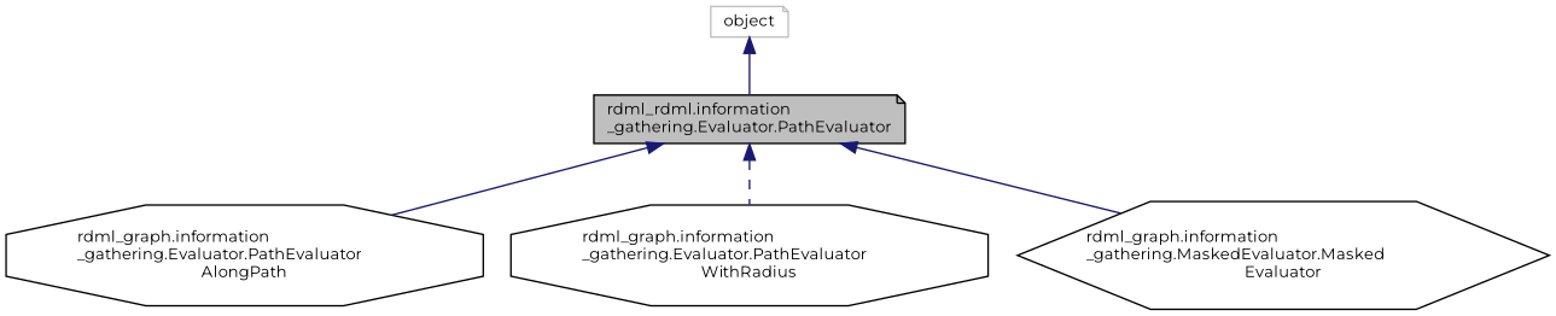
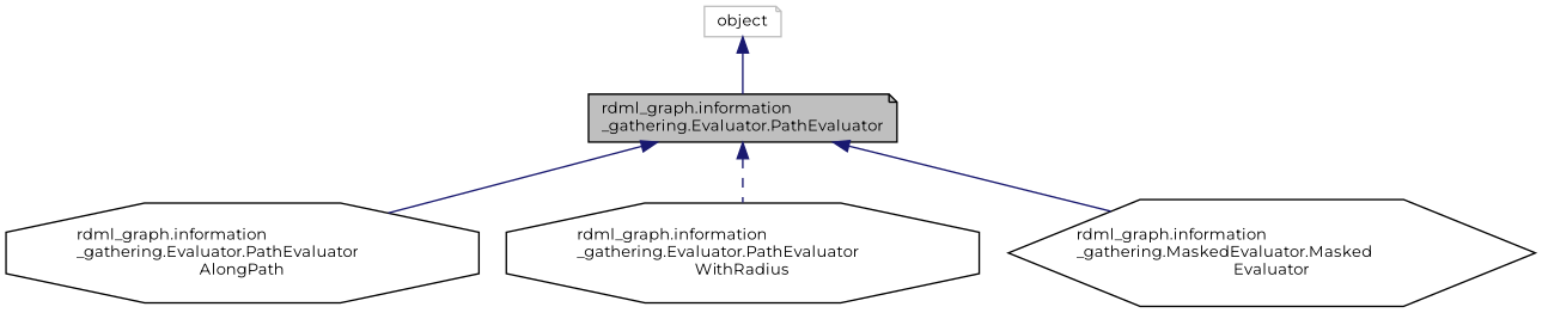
  digraph {
    rankdir=TB
    fontname=Montserrat
    node [color=black fillcolor=white fontname=Montserrat fontsize=10 shape=note style=filled]
    edge [color=midnightblue dir=back fontname=Montserrat fontsize=10 labelfontname=Helvetica labelfontsize=10 style=solid]
-   n1 [fillcolor=grey75 fontcolor=black height=0.2 label="rdml_rdml.information\l_gathering.Evaluator.PathEvaluator" width=0.4]
+   n1 [fillcolor=grey75 fontcolor=black height=0.2 label="rdml_graph.information\l_gathering.Evaluator.PathEvaluator" width=0.4]
    n2 [height=0.2 label="rdml_graph.information\l_gathering.Evaluator.PathEvaluator\lAlongPath" shape=octagon width=0.4]
    n3 [height=0.2 label="rdml_graph.information\l_gathering.Evaluator.PathEvaluator\lWithRadius" shape=octagon width=0.4]
    n4 [height=0.2 label="rdml_graph.information\l_gathering.MaskedEvaluator.Masked\lEvaluator" shape=hexagon width=0.4]
    n5 [color=grey75 height=0.2 label=object width=0.4]
    n1 -> n2
    n1 -> n3 [style=dashed]
    n1 -> n4
    n5 -> n1
  }
